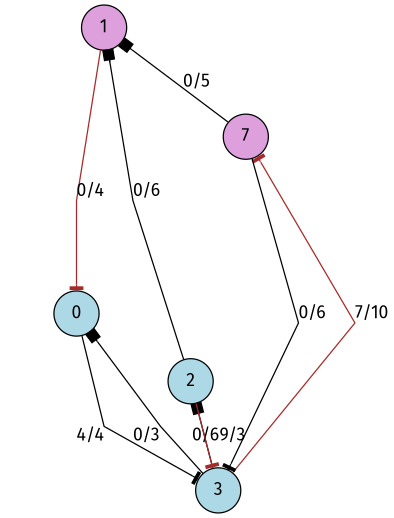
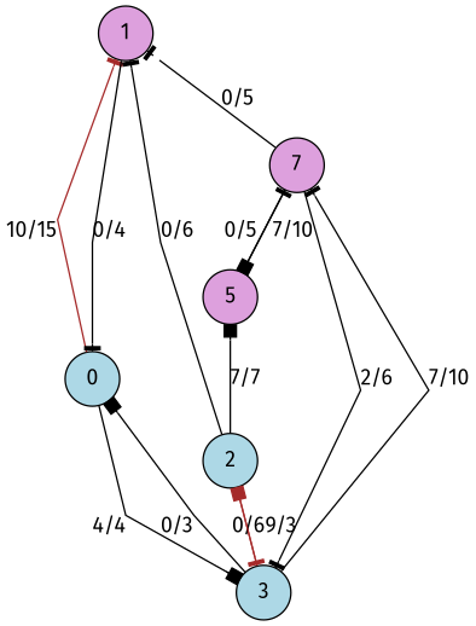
  digraph {
    fontname="Fira Sans"
    rankdir=BT
    splines=false
    node [fillcolor=lightblue fontname="Fira Sans" shape=circle style=filled]
    edge [arrowhead=tee color=black fontname="Fira Sans"]
    3
    0
    2
    n4 [fillcolor=plum label=7]
    1 [fillcolor=plum]
+   5 [fillcolor=plum]
    3 -> 0 [arrowhead=box label="0/3"]
-   3 -> 2 [arrowhead=box label="0/6"]
-   3 -> n4 [color=brown label="7/10"]
-   0 -> 3 [label="4/4"]
+   3 -> 2 [arrowhead=box color=brown label="0/6"]
+   3 -> n4 [label="7/10"]
+   0 -> 3 [arrowhead=box label="4/4"]
+   0 -> 1 [color=brown label="10/15"]
    2 -> 3 [color=brown label="9/3"]
-   2 -> 1 [arrowhead=box label="0/6"]
-   n4 -> 3 [label="0/6"]
-   n4 -> 1 [arrowhead=box label="0/5"]
-   1 -> 0 [color=brown label="0/4"]
+   2 -> 1 [label="0/6"]
+   2 -> 5 [arrowhead=box label="7/7"]
+   n4 -> 3 [label="2/6"]
+   n4 -> 1 [label="0/5"]
+   n4 -> 5 [arrowhead=box label="7/10"]
+   1 -> 0 [label="0/4"]
+   5 -> n4 [label="0/5"]
  }
